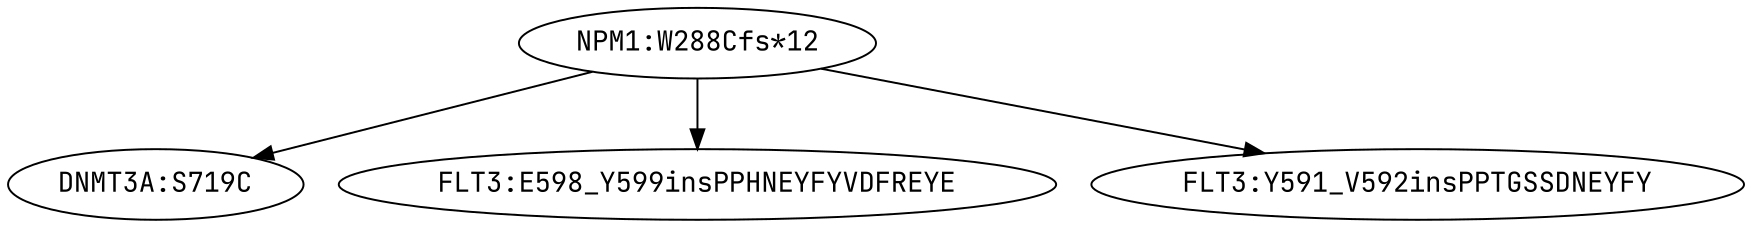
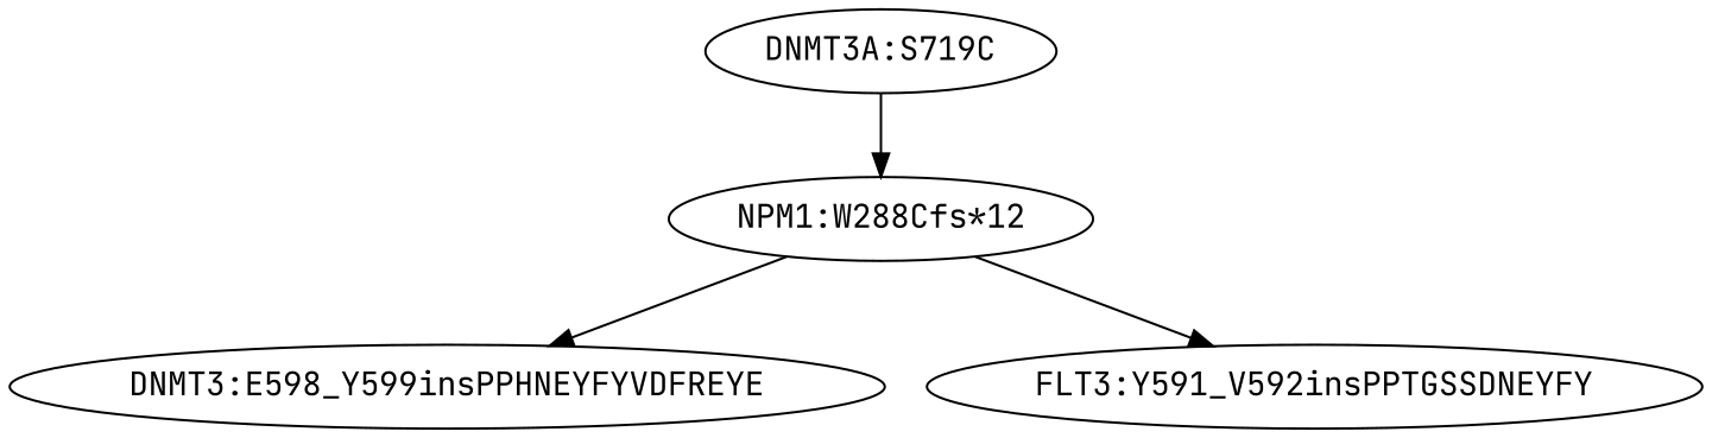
  digraph {
    fontname="JetBrains Mono"
    node [fontname="JetBrains Mono"]
    edge [fontname="JetBrains Mono"]
    n1 [label="DNMT3A:S719C"]
    n2 [label="NPM1:W288Cfs*12"]
-   n3 [label="FLT3:E598_Y599insPPHNEYFYVDFREYE"]
+   n3 [label="DNMT3:E598_Y599insPPHNEYFYVDFREYE"]
    n4 [label="FLT3:Y591_V592insPPTGSSDNEYFY"]
-   n2 -> n1
+   n1 -> n2
    n2 -> n3
    n2 -> n4
  }
